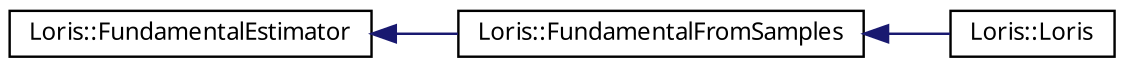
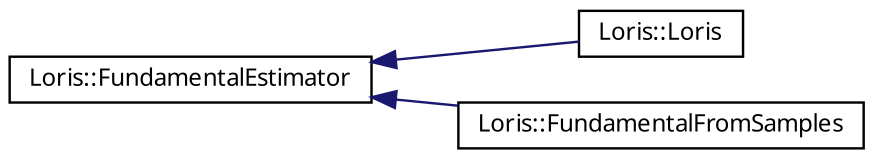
  digraph {
    fontname="Noto Sans"
    rankdir=LR
    node [color=black fillcolor=white fontname="Noto Sans" fontsize=10 shape=record style=filled]
    edge [color=midnightblue dir=back fontname="Noto Sans" fontsize=10 labelfontname=Helvetica labelfontsize=10 style=solid]
    n1 [height=0.2 label="Loris::FundamentalEstimator" width=0.4]
    n2 [height=0.2 label="Loris::Loris" width=0.4]
    n3 [height=0.2 label="Loris::FundamentalFromSamples" width=0.4]
-   n3 -> n2
+   n1 -> n2
    n1 -> n3
  }
